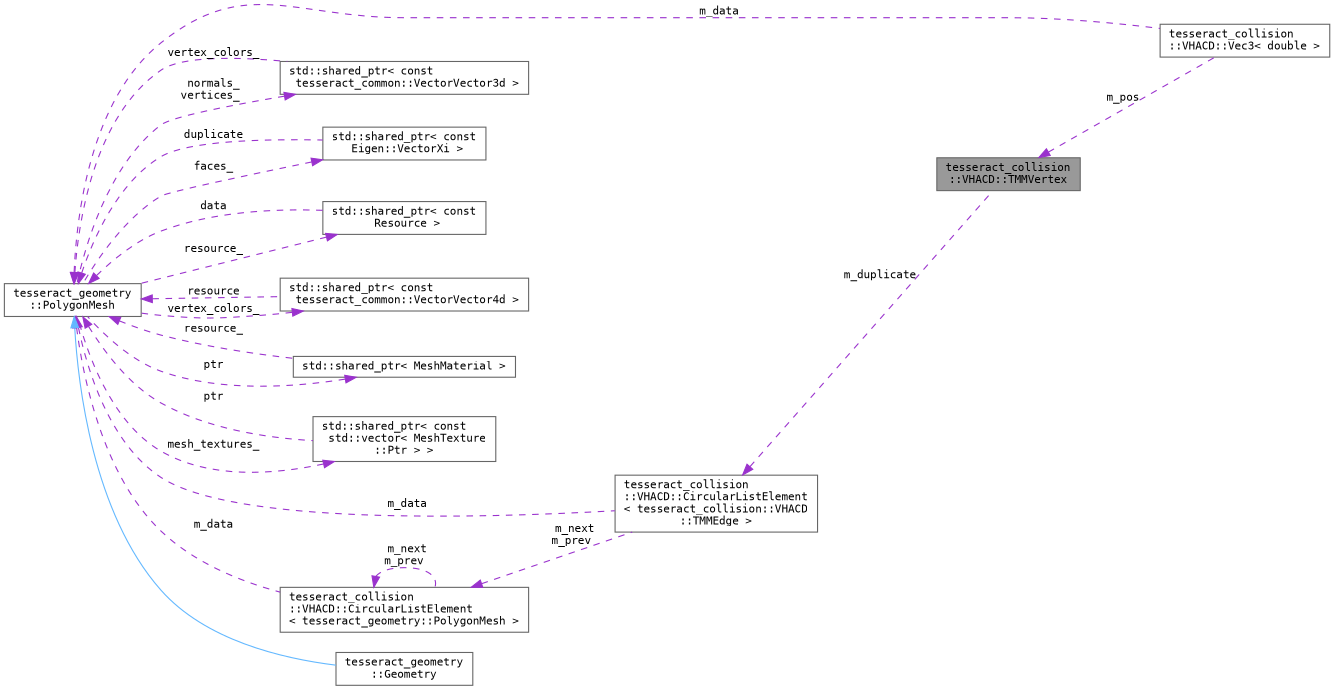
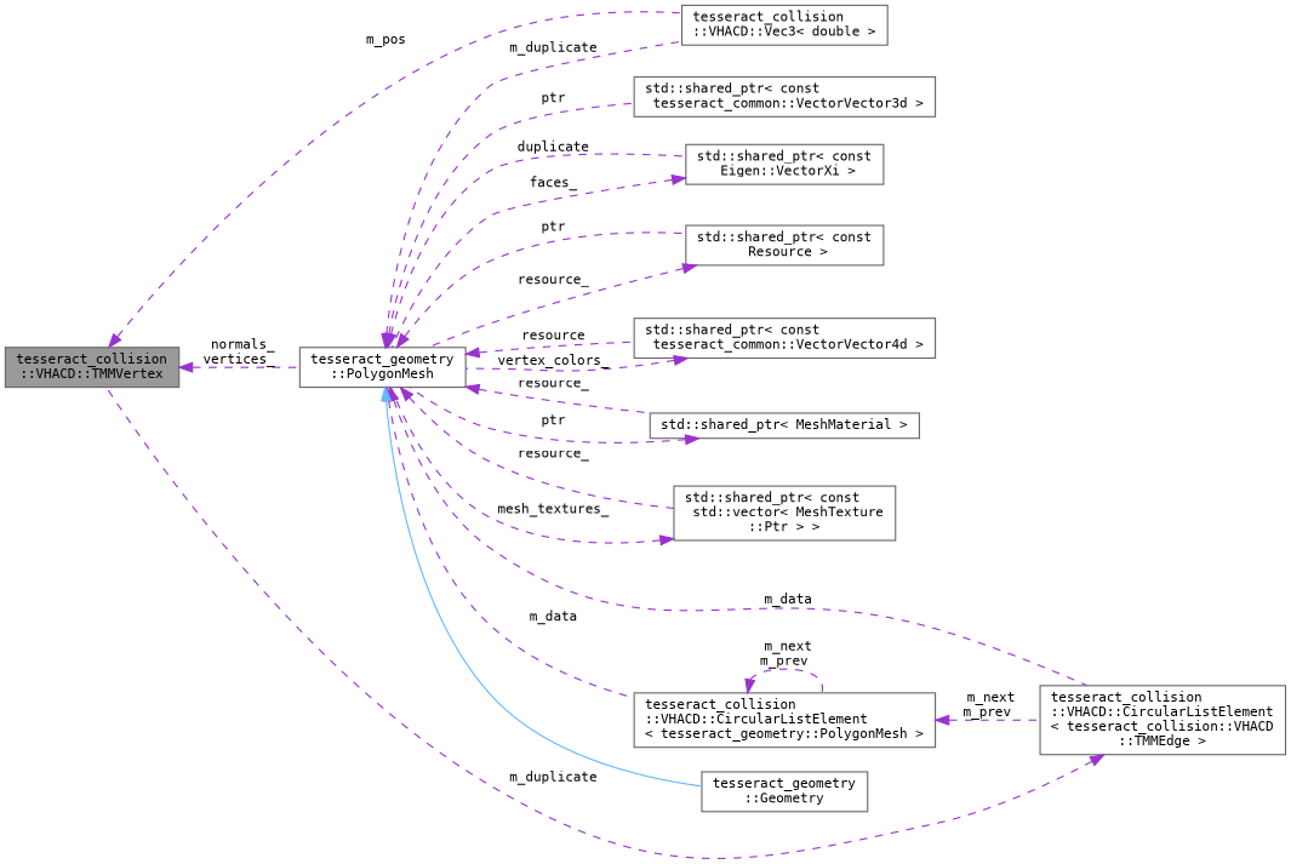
  digraph {
    fontname="DejaVu Sans Mono"
    rankdir=LR
    node [color=gray40 fillcolor=white fontname="DejaVu Sans Mono" fontsize=10 shape=box style=filled]
    edge [color=darkorchid3 dir=back fontname="DejaVu Sans Mono" fontsize=10 labelfontname=Helvetica labelfontsize=10 style=dashed]
    n1 [fillcolor=grey60 fontcolor=black height=0.2 label="tesseract_collision\l::VHACD::TMMVertex" width=0.4]
    n2 [height=0.2 label="tesseract_collision\l::VHACD::Vec3\< double \>" width=0.4]
    n3 [height=0.2 label="tesseract_geometry\l::PolygonMesh" width=0.4]
    n4 [height=0.2 label="std::shared_ptr\< const\l tesseract_common::VectorVector3d \>" width=0.4]
    n5 [height=0.2 label="std::shared_ptr\< const\l Eigen::VectorXi \>" width=0.4]
    n6 [height=0.2 label="std::shared_ptr\< const\l Resource \>" width=0.4]
    n7 [height=0.2 label="std::shared_ptr\< const\l tesseract_common::VectorVector4d \>" width=0.4]
    n8 [height=0.2 label="std::shared_ptr\< MeshMaterial \>" width=0.4]
    n9 [height=0.2 label="std::shared_ptr\< const\l std::vector\< MeshTexture\l::Ptr \> \>" width=0.4]
    n10 [height=0.2 label="tesseract_collision\l::VHACD::CircularListElement\l\< tesseract_collision::VHACD\l::TMMEdge \>" width=0.4]
    n11 [height=0.2 label="tesseract_collision\l::VHACD::CircularListElement\l\< tesseract_geometry::PolygonMesh \>" width=0.4]
    n12 [height=0.2 label="tesseract_geometry\l::Geometry" width=0.4]
    n1 -> n2 [label=" m_pos"]
-   n3 -> n2 [label=" m_data"]
-   n3 -> n4 [label=" vertex_colors_"]
+   n3 -> n2 [label=" m_duplicate"]
+   n3 -> n4 [label=" ptr"]
    n3 -> n5 [label=" duplicate"]
-   n3 -> n6 [label=" data"]
+   n3 -> n6 [label=" ptr"]
    n3 -> n7 [label=" resource"]
    n3 -> n8 [label=" resource_"]
-   n3 -> n9 [label=" ptr"]
+   n3 -> n9 [label=" resource_"]
    n3 -> n10 [label=" m_data"]
    n3 -> n11 [label=" m_data"]
    n3 -> n12 [color=steelblue1 style=solid]
-   n4 -> n3 [label=" normals_\nvertices_"]
+   n1 -> n3 [label=" normals_\nvertices_"]
    n5 -> n3 [label=" faces_"]
    n6 -> n3 [label=" resource_"]
    n7 -> n3 [label=" vertex_colors_"]
    n8 -> n3 [label=" ptr"]
    n9 -> n3 [label=" mesh_textures_"]
    n10 -> n1 [label=" m_duplicate"]
    n11 -> n10 [label=" m_next\nm_prev"]
    n11 -> n11 [label=" m_next\nm_prev"]
  }
